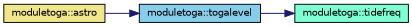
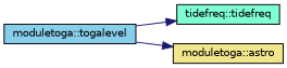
  digraph {
    rankdir=RL
    node [color=black fontname=Helvetica fontsize=10 shape=record style=filled]
    edge [color=midnightblue dir=back fontname=Helvetica fontsize=10 labelfontname=Helvetica labelfontsize=10 style=solid]
-   n1 [fillcolor=aquamarine fontcolor=black height=0.2 label="moduletoga::tidefreq" width=0.4]
+   n1 [fillcolor=aquamarine fontcolor=black height=0.2 label="tidefreq::tidefreq" width=0.4]
    n2 [fillcolor=skyblue height=0.2 label="moduletoga::togalevel" width=0.4]
    n3 [fillcolor=khaki height=0.2 label="moduletoga::astro" width=0.4]
    n1 -> n2
-   n2 -> n3
+   n3 -> n2
  }
